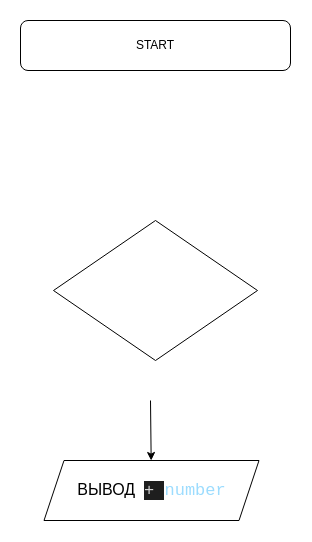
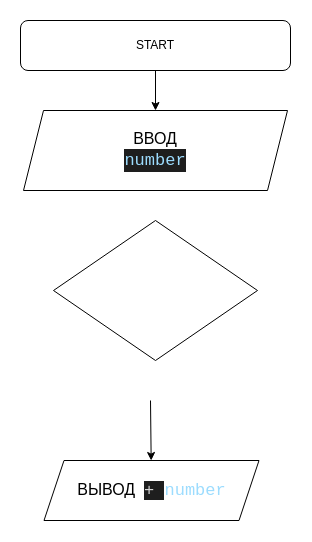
  <mxCell id="0" />
  <mxCell id="1" parent="0" />
+ <mxCell id="2" style="edgeStyle=none;html=1;exitX=0.5;exitY=1;exitDx=0;exitDy=0;entryX=0.5;entryY=0;entryDx=0;entryDy=0;fontSize=16;" parent="1" source="3" target="4" edge="1"><mxGeometry relative="1" as="geometry" /></mxCell>
  <mxCell id="3" value="START" style="rounded=1;whiteSpace=wrap;html=1;" parent="1" vertex="1"><mxGeometry x="20" y="20" width="270" height="50" as="geometry" /></mxCell>
+ <mxCell id="4" value="&lt;div style=&quot;font-size: 16px&quot;&gt;ВВОД&lt;br&gt;&lt;div style=&quot;color: rgb(212 , 212 , 212) ; background-color: rgb(30 , 30 , 30) ; font-family: &amp;#34;consolas&amp;#34; , &amp;#34;courier new&amp;#34; , monospace ; font-size: 17px ; line-height: 23px&quot;&gt;&lt;span style=&quot;color: #9cdcfe&quot;&gt;number&lt;/span&gt;&lt;/div&gt;&lt;/div&gt;" style="shape=parallelogram;perimeter=parallelogramPerimeter;whiteSpace=wrap;html=1;fixedSize=1;" parent="1" vertex="1"><mxGeometry x="23" y="110" width="264" height="80" as="geometry" /></mxCell>
  <mxCell id="5" value="&lt;p&gt;ВЫВОД&amp;nbsp;&amp;nbsp;&lt;span style=&quot;background-color: rgb(30 , 30 , 30) ; color: rgb(212 , 212 , 212) ; font-family: &amp;#34;consolas&amp;#34; , &amp;#34;courier new&amp;#34; , monospace ; font-size: 17px&quot;&gt;+ &lt;/span&gt;&lt;span style=&quot;font-family: &amp;#34;consolas&amp;#34; , &amp;#34;courier new&amp;#34; , monospace ; font-size: 17px ; color: rgb(156 , 220 , 254)&quot;&gt;number&lt;/span&gt;&lt;/p&gt;" style="shape=parallelogram;perimeter=parallelogramPerimeter;whiteSpace=wrap;html=1;fixedSize=1;fontSize=16;" parent="1" vertex="1"><mxGeometry x="43.5" y="460" width="215" height="60" as="geometry" /></mxCell>
  <mxCell id="6" style="edgeStyle=none;html=1;exitX=0.5;exitY=1;exitDx=0;exitDy=0;" parent="1" target="5" edge="1"><mxGeometry relative="1" as="geometry"><mxPoint x="150" y="400" as="sourcePoint" /></mxGeometry></mxCell>
  <mxCell id="7" value="" style="rhombus;whiteSpace=wrap;html=1;" vertex="1" parent="1"><mxGeometry x="53" y="220" width="204" height="140" as="geometry" /></mxCell>
